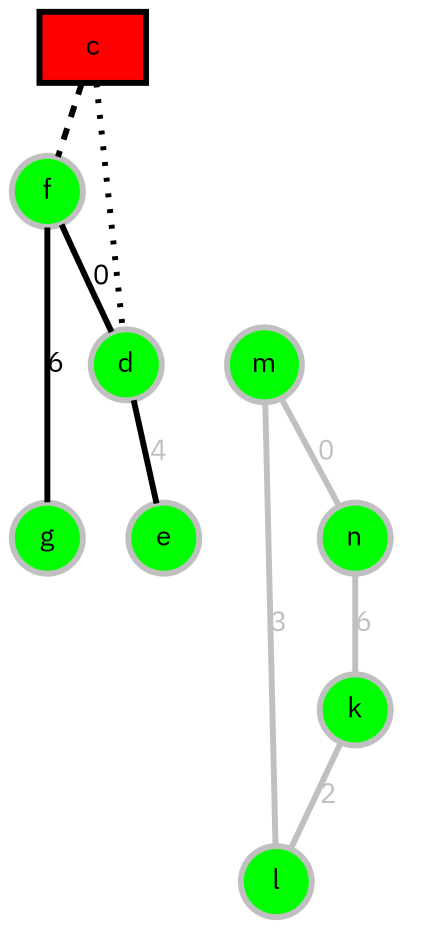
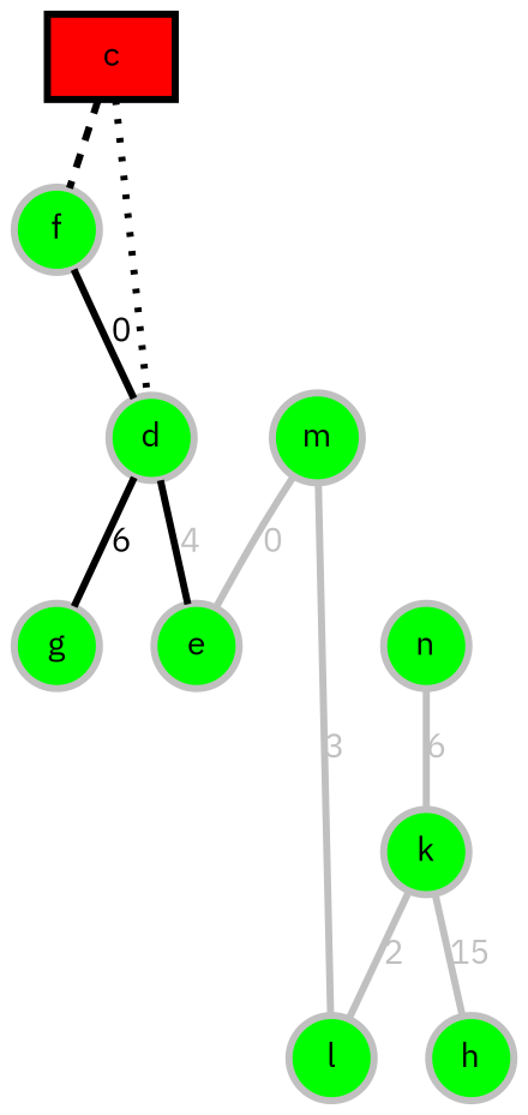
  graph {
    fixedsize=true
    fontname="IBM Plex Sans"
    splines=true
    node [color=grey fillcolor=green fontname="IBM Plex Sans" penwidth=3 shape=circle style=filled]
    edge [color=black fontcolor=grey fontname="IBM Plex Sans" penwidth=3]
    c [color=black fillcolor=red shape=box]
    f
    d
    g
    e
    k
    l
+   h
    m
    n
    c -- f [style=dashed]
    c -- d [style=dotted]
    f -- d [fontcolor=black label=0]
-   f -- g [fontcolor=black label=6]
+   d -- g [fontcolor=black label=6]
    d -- e [label=4]
    k -- l [color=grey label=2]
+   k -- h [color=grey label=15]
    l -- m [color=grey label=3]
-   m -- n [color=grey label=0]
+   m -- e [color=grey label=0]
    n -- k [color=grey label=6]
  }
